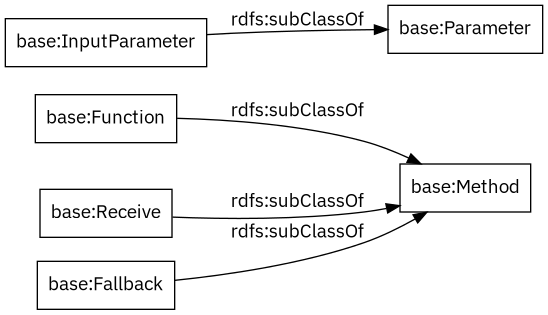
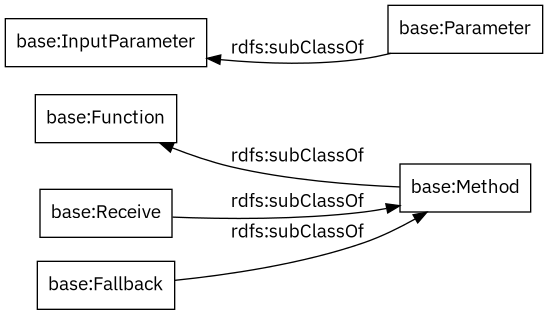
  digraph {
    fontname="IBM Plex Sans"
    rankdir=LR
    node [color=black fontname="IBM Plex Sans" shape=rectangle]
    edge [fontname="IBM Plex Sans"]
    "base:Function"
    "base:Method"
    "base:Receive"
    "base:Fallback"
    "base:InputParameter"
    "base:Parameter"
-   "base:Function" -> "base:Method" [label="rdfs:subClassOf"]
+   "base:Method" -> "base:Function" [label="rdfs:subClassOf"]
    "base:Receive" -> "base:Method" [label="rdfs:subClassOf"]
    "base:Fallback" -> "base:Method" [label="rdfs:subClassOf"]
-   "base:InputParameter" -> "base:Parameter" [label="rdfs:subClassOf"]
+   "base:Parameter" -> "base:InputParameter" [label="rdfs:subClassOf"]
  }
